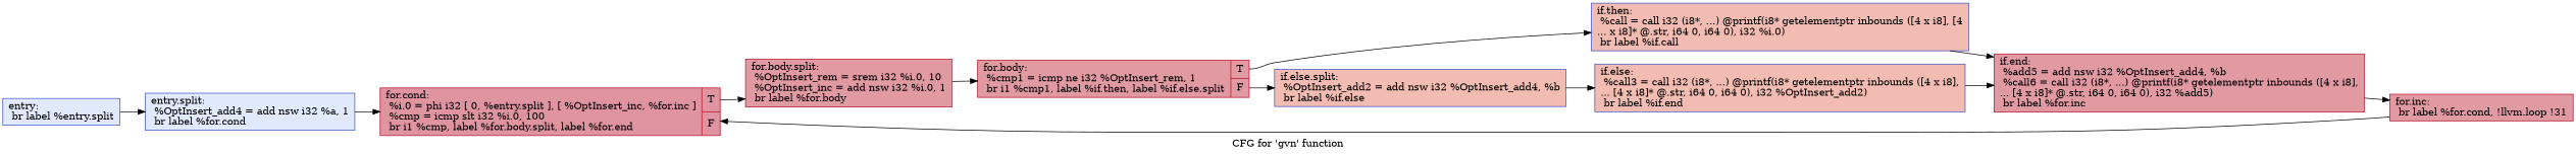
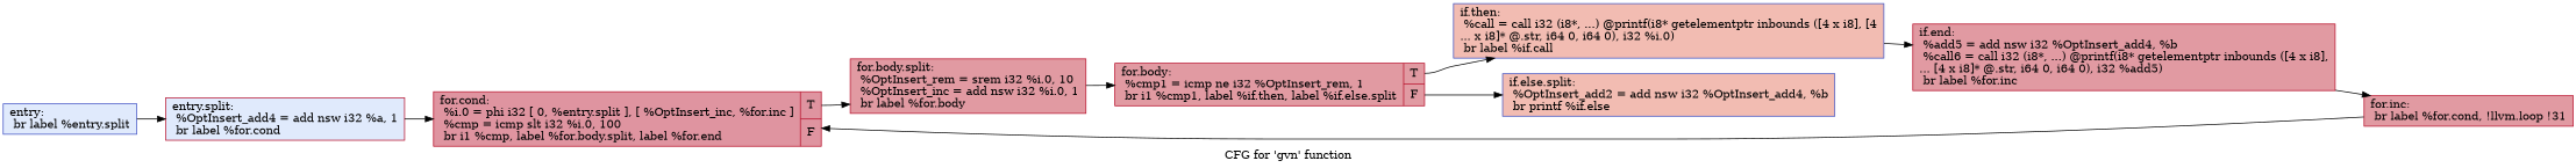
  digraph {
    label="CFG for 'gvn' function"
    rankdir=LR
    node [color="#3d50c3ff" fillcolor="#bb1b2c70" shape=record style=filled]
    n1 [fillcolor="#b9d0f970" label="{entry:\l  br label %entry.split\l}"]
-   n2 [fillcolor="#b9d0f970" label="{entry.split:                                      \l  %OptInsert_add4 = add nsw i32 %a, 1\l  br label %for.cond\l}"]
+   n2 [color="#b70d28ff" fillcolor="#b9d0f970" label="{entry.split:                                      \l  %OptInsert_add4 = add nsw i32 %a, 1\l  br label %for.cond\l}"]
    n3 [color="#b70d28ff" fillcolor="#b70d2870" label="{for.cond:                                         \l  %i.0 = phi i32 [ 0, %entry.split ], [ %OptInsert_inc, %for.inc ]\l  %cmp = icmp slt i32 %i.0, 100\l  br i1 %cmp, label %for.body.split, label %for.end\l|{<s0>T|<s1>F}}"]
    n4 [color="#b70d28ff" label="{for.body.split:                                   \l  %OptInsert_rem = srem i32 %i.0, 10\l  %OptInsert_inc = add nsw i32 %i.0, 1\l  br label %for.body\l}"]
    n5 [color="#b70d28ff" label="{for.body:                                         \l  %cmp1 = icmp ne i32 %OptInsert_rem, 1\l  br i1 %cmp1, label %if.then, label %if.else.split\l|{<s0>T|<s1>F}}"]
    n6 [fillcolor="#e1675170" label="{if.then:                                          \l  %call = call i32 (i8*, ...) @printf(i8* getelementptr inbounds ([4 x i8], [4\l... x i8]* @.str, i64 0, i64 0), i32 %i.0)\l  br label %if.call\l}"]
-   n7 [fillcolor="#e1675170" label="{if.else.split:                                    \l  %OptInsert_add2 = add nsw i32 %OptInsert_add4, %b\l  br label %if.else\l}"]
+   n7 [fillcolor="#e1675170" label="{if.else.split:                                    \l  %OptInsert_add2 = add nsw i32 %OptInsert_add4, %b\l  br printf %if.else\l}"]
    n8 [color="#b70d28ff" label="{if.end:                                           \l  %add5 = add nsw i32 %OptInsert_add4, %b\l  %call6 = call i32 (i8*, ...) @printf(i8* getelementptr inbounds ([4 x i8],\l... [4 x i8]* @.str, i64 0, i64 0), i32 %add5)\l  br label %for.inc\l}"]
-   n9 [fillcolor="#e1675170" label="{if.else:                                          \l  %call3 = call i32 (i8*, ...) @printf(i8* getelementptr inbounds ([4 x i8],\l... [4 x i8]* @.str, i64 0, i64 0), i32 %OptInsert_add2)\l  br label %if.end\l}"]
    n10 [color="#b70d28ff" label="{for.inc:                                          \l  br label %for.cond, !llvm.loop !31\l}"]
    n1 -> n2
    n2 -> n3
    n3 -> n4 [tailport=s0]
    n4 -> n5
    n5 -> n6 [tailport=s0]
    n5 -> n7 [tailport=s1]
    n6 -> n8
-   n7 -> n9
    n8 -> n10
-   n9 -> n8
    n10 -> n3
  }
